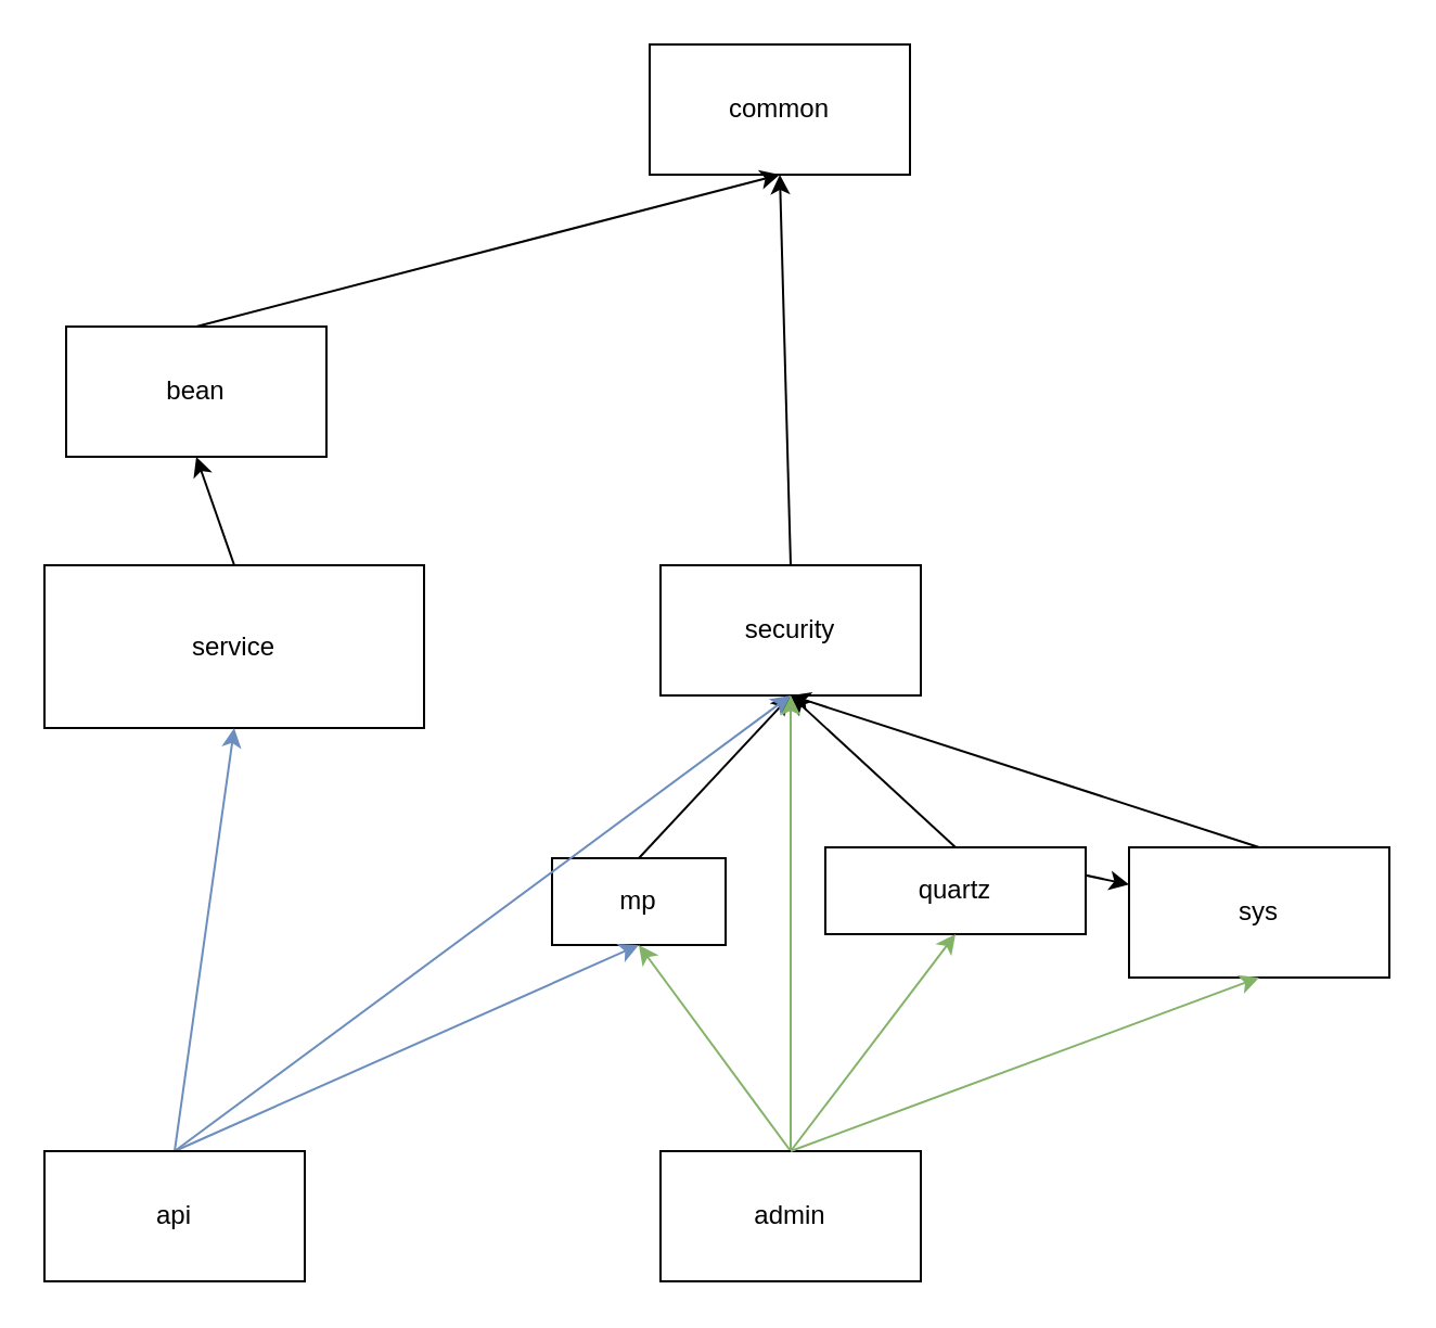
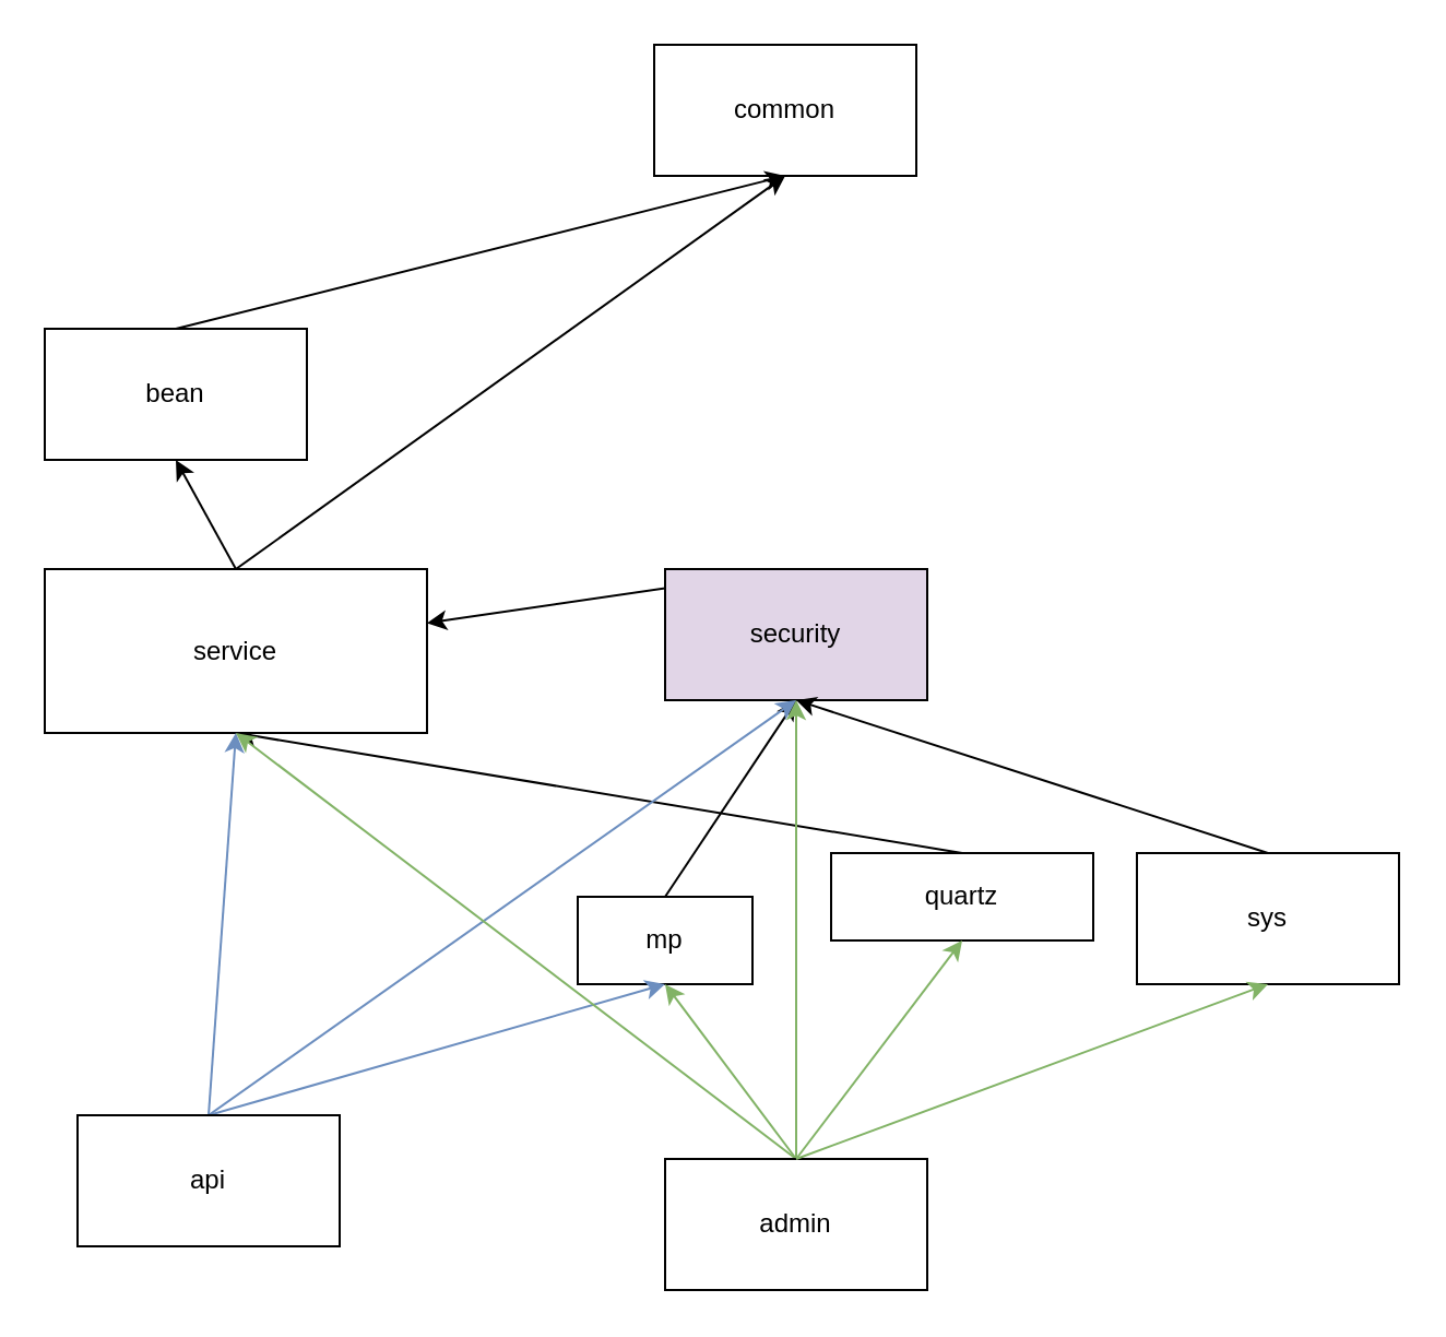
  <mxCell id="0" />
  <mxCell id="1" parent="0" />
  <mxCell id="2" value="common" style="rounded=0;whiteSpace=wrap;html=1;" vertex="1" parent="1"><mxGeometry x="299" y="20" width="120" height="60" as="geometry" /></mxCell>
  <mxCell id="3" style="edgeStyle=none;rounded=0;orthogonalLoop=1;jettySize=auto;html=1;exitX=0.5;exitY=0;exitDx=0;exitDy=0;entryX=0.5;entryY=1;entryDx=0;entryDy=0;" edge="1" parent="1" source="4" target="2"><mxGeometry relative="1" as="geometry" /></mxCell>
- <mxCell id="4" value="bean" style="rounded=0;whiteSpace=wrap;html=1;" vertex="1" parent="1"><mxGeometry x="30" y="150" width="120" height="60" as="geometry" /></mxCell>
- <mxCell id="5" style="edgeStyle=none;rounded=0;orthogonalLoop=1;jettySize=auto;html=1;exitX=0.5;exitY=0;exitDx=0;exitDy=0;entryX=0.5;entryY=1;entryDx=0;entryDy=0;" edge="1" parent="1" source="6" target="2"><mxGeometry relative="1" as="geometry" /></mxCell>
- <mxCell id="6" value="security" style="rounded=0;whiteSpace=wrap;html=1;" vertex="1" parent="1"><mxGeometry x="304" y="260" width="120" height="60" as="geometry" /></mxCell>
+ <mxCell id="4" value="bean" style="rounded=0;whiteSpace=wrap;html=1;" vertex="1" parent="1"><mxGeometry x="20" y="150" width="120" height="60" as="geometry" /></mxCell>
+ <mxCell id="5" style="edgeStyle=none;rounded=0;orthogonalLoop=1;jettySize=auto;html=1;exitX=0.5;exitY=0;exitDx=0;exitDy=0;" edge="1" parent="1" source="6" target="16"><mxGeometry relative="1" as="geometry" /></mxCell>
+ <mxCell id="6" value="security" style="rounded=0;whiteSpace=wrap;html=1;fillColor=#e1d5e7;" vertex="1" parent="1"><mxGeometry x="304" y="260" width="120" height="60" as="geometry" /></mxCell>
  <mxCell id="7" style="edgeStyle=none;rounded=0;orthogonalLoop=1;jettySize=auto;html=1;exitX=0.5;exitY=0;exitDx=0;exitDy=0;entryX=0.5;entryY=1;entryDx=0;entryDy=0;" edge="1" parent="1" source="8" target="6"><mxGeometry relative="1" as="geometry" /></mxCell>
- <mxCell id="8" value="mp" style="rounded=0;whiteSpace=wrap;html=1;" vertex="1" parent="1"><mxGeometry x="254" y="395" width="80" height="40" as="geometry" /></mxCell>
+ <mxCell id="8" value="mp" style="rounded=0;whiteSpace=wrap;html=1;" vertex="1" parent="1"><mxGeometry x="264" y="410" width="80" height="40" as="geometry" /></mxCell>
  <mxCell id="9" style="edgeStyle=none;rounded=0;orthogonalLoop=1;jettySize=auto;html=1;exitX=0.5;exitY=0;exitDx=0;exitDy=0;entryX=0.5;entryY=1;entryDx=0;entryDy=0;" edge="1" parent="1" source="10" target="6"><mxGeometry relative="1" as="geometry"><mxPoint x="360" y="350" as="targetPoint" /></mxGeometry></mxCell>
  <mxCell id="10" value="sys" style="rounded=0;whiteSpace=wrap;html=1;" vertex="1" parent="1"><mxGeometry x="520" y="390" width="120" height="60" as="geometry" /></mxCell>
- <mxCell id="11" style="edgeStyle=none;rounded=0;orthogonalLoop=1;jettySize=auto;html=1;exitX=0.5;exitY=0;exitDx=0;exitDy=0;" edge="1" parent="1" source="13" target="10"><mxGeometry relative="1" as="geometry" /></mxCell>
- <mxCell id="12" style="edgeStyle=none;rounded=0;orthogonalLoop=1;jettySize=auto;html=1;exitX=0.5;exitY=0;exitDx=0;exitDy=0;entryX=0.5;entryY=1;entryDx=0;entryDy=0;" edge="1" parent="1" source="13" target="6"><mxGeometry relative="1" as="geometry" /></mxCell>
+ <mxCell id="11" style="edgeStyle=none;rounded=0;orthogonalLoop=1;jettySize=auto;html=1;exitX=0.5;exitY=0;exitDx=0;exitDy=0;entryX=0.5;entryY=1;entryDx=0;entryDy=0;" edge="1" parent="1" source="13" target="16"><mxGeometry relative="1" as="geometry" /></mxCell>
  <mxCell id="13" value="quartz" style="rounded=0;whiteSpace=wrap;html=1;" vertex="1" parent="1"><mxGeometry x="380" y="390" width="120" height="40" as="geometry" /></mxCell>
  <mxCell id="14" style="edgeStyle=none;rounded=0;orthogonalLoop=1;jettySize=auto;html=1;exitX=0.5;exitY=0;exitDx=0;exitDy=0;entryX=0.5;entryY=1;entryDx=0;entryDy=0;" edge="1" parent="1" source="16" target="4"><mxGeometry relative="1" as="geometry" /></mxCell>
+ <mxCell id="15" style="edgeStyle=none;rounded=0;orthogonalLoop=1;jettySize=auto;html=1;exitX=0.5;exitY=0;exitDx=0;exitDy=0;entryX=0.5;entryY=1;entryDx=0;entryDy=0;" edge="1" parent="1" source="16" target="2"><mxGeometry relative="1" as="geometry" /></mxCell>
  <mxCell id="16" value="service" style="rounded=0;whiteSpace=wrap;html=1;" vertex="1" parent="1"><mxGeometry x="20" y="260" width="175" height="75" as="geometry" /></mxCell>
  <mxCell id="17" style="rounded=0;orthogonalLoop=1;jettySize=auto;html=1;exitX=0.5;exitY=0;exitDx=0;exitDy=0;entryX=0.5;entryY=1;entryDx=0;entryDy=0;fillColor=#dae8fc;strokeColor=#6c8ebf;" edge="1" parent="1" source="25" target="16"><mxGeometry relative="1" as="geometry"><mxPoint x="260" y="340" as="targetPoint" /></mxGeometry></mxCell>
  <mxCell id="18" style="edgeStyle=none;rounded=0;orthogonalLoop=1;jettySize=auto;html=1;exitX=0.5;exitY=0;exitDx=0;exitDy=0;entryX=0.5;entryY=1;entryDx=0;entryDy=0;fillColor=#dae8fc;strokeColor=#6c8ebf;" edge="1" parent="1" source="25" target="8"><mxGeometry relative="1" as="geometry" /></mxCell>
  <mxCell id="19" style="edgeStyle=none;rounded=0;orthogonalLoop=1;jettySize=auto;html=1;exitX=0.5;exitY=0;exitDx=0;exitDy=0;entryX=0.5;entryY=1;entryDx=0;entryDy=0;fillColor=#dae8fc;strokeColor=#6c8ebf;" edge="1" parent="1" source="25" target="6"><mxGeometry relative="1" as="geometry" /></mxCell>
+ <mxCell id="20" style="edgeStyle=none;rounded=0;orthogonalLoop=1;jettySize=auto;html=1;exitX=0.5;exitY=0;exitDx=0;exitDy=0;entryX=0.5;entryY=1;entryDx=0;entryDy=0;fillColor=#d5e8d4;strokeColor=#82b366;" edge="1" parent="1" source="24" target="16"><mxGeometry relative="1" as="geometry" /></mxCell>
  <mxCell id="21" style="edgeStyle=none;rounded=0;orthogonalLoop=1;jettySize=auto;html=1;exitX=0.5;exitY=0;exitDx=0;exitDy=0;entryX=0.5;entryY=1;entryDx=0;entryDy=0;fillColor=#d5e8d4;strokeColor=#82b366;" edge="1" parent="1" source="24" target="6"><mxGeometry relative="1" as="geometry" /></mxCell>
  <mxCell id="22" style="edgeStyle=none;rounded=0;orthogonalLoop=1;jettySize=auto;html=1;exitX=0.5;exitY=0;exitDx=0;exitDy=0;entryX=0.5;entryY=1;entryDx=0;entryDy=0;fillColor=#d5e8d4;strokeColor=#82b366;" edge="1" parent="1" source="24" target="8"><mxGeometry relative="1" as="geometry" /></mxCell>
  <mxCell id="23" style="edgeStyle=none;rounded=0;orthogonalLoop=1;jettySize=auto;html=1;exitX=0.5;exitY=0;exitDx=0;exitDy=0;entryX=0.5;entryY=1;entryDx=0;entryDy=0;fillColor=#d5e8d4;strokeColor=#82b366;" edge="1" parent="1" source="24" target="13"><mxGeometry relative="1" as="geometry" /></mxCell>
  <mxCell id="24" value="admin" style="rounded=0;whiteSpace=wrap;html=1;" vertex="1" parent="1"><mxGeometry x="304" y="530" width="120" height="60" as="geometry" /></mxCell>
- <mxCell id="25" value="api" style="rounded=0;whiteSpace=wrap;html=1;" vertex="1" parent="1"><mxGeometry x="20" y="530" width="120" height="60" as="geometry" /></mxCell>
+ <mxCell id="25" value="api" style="rounded=0;whiteSpace=wrap;html=1;" vertex="1" parent="1"><mxGeometry x="35" y="510" width="120" height="60" as="geometry" /></mxCell>
  <mxCell id="26" style="edgeStyle=none;rounded=0;orthogonalLoop=1;jettySize=auto;html=1;exitX=0.5;exitY=0;exitDx=0;exitDy=0;entryX=0.5;entryY=1;entryDx=0;entryDy=0;fillColor=#d5e8d4;strokeColor=#82b366;" edge="1" parent="1" source="24" target="10"><mxGeometry relative="1" as="geometry"><mxPoint x="280" y="530" as="sourcePoint" /><mxPoint x="550" y="450" as="targetPoint" /></mxGeometry></mxCell>
